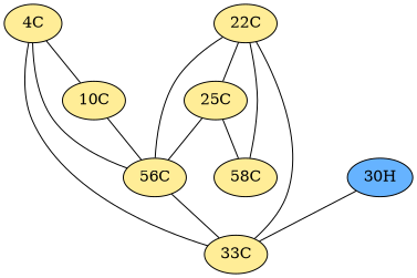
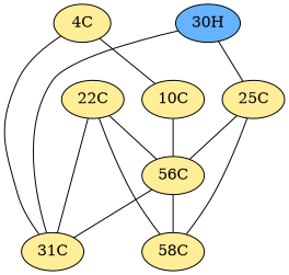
  graph {
    node [fillcolor="#FFED97" style=radial]
    edge [penwidth=1]
    n1 [label="4C"]
    "10C"
-   "33C"
+   "33C" [label="31C"]
    "56C"
    n5 [label="58C"]
    "22C"
    "25C"
    "30H" [fillcolor="#66B3FF"]
    n1 -- "10C"
    n1 -- "33C"
    "10C" -- "56C"
    "56C" -- "33C"
-   "56C" -- n1
+   "56C" -- n5
    "22C" -- "33C"
    "22C" -- "56C"
    "22C" -- n5
-   "22C" -- "25C"
+   "30H" -- "25C"
    "25C" -- "56C"
    "25C" -- n5
    "30H" -- "33C"
  }
